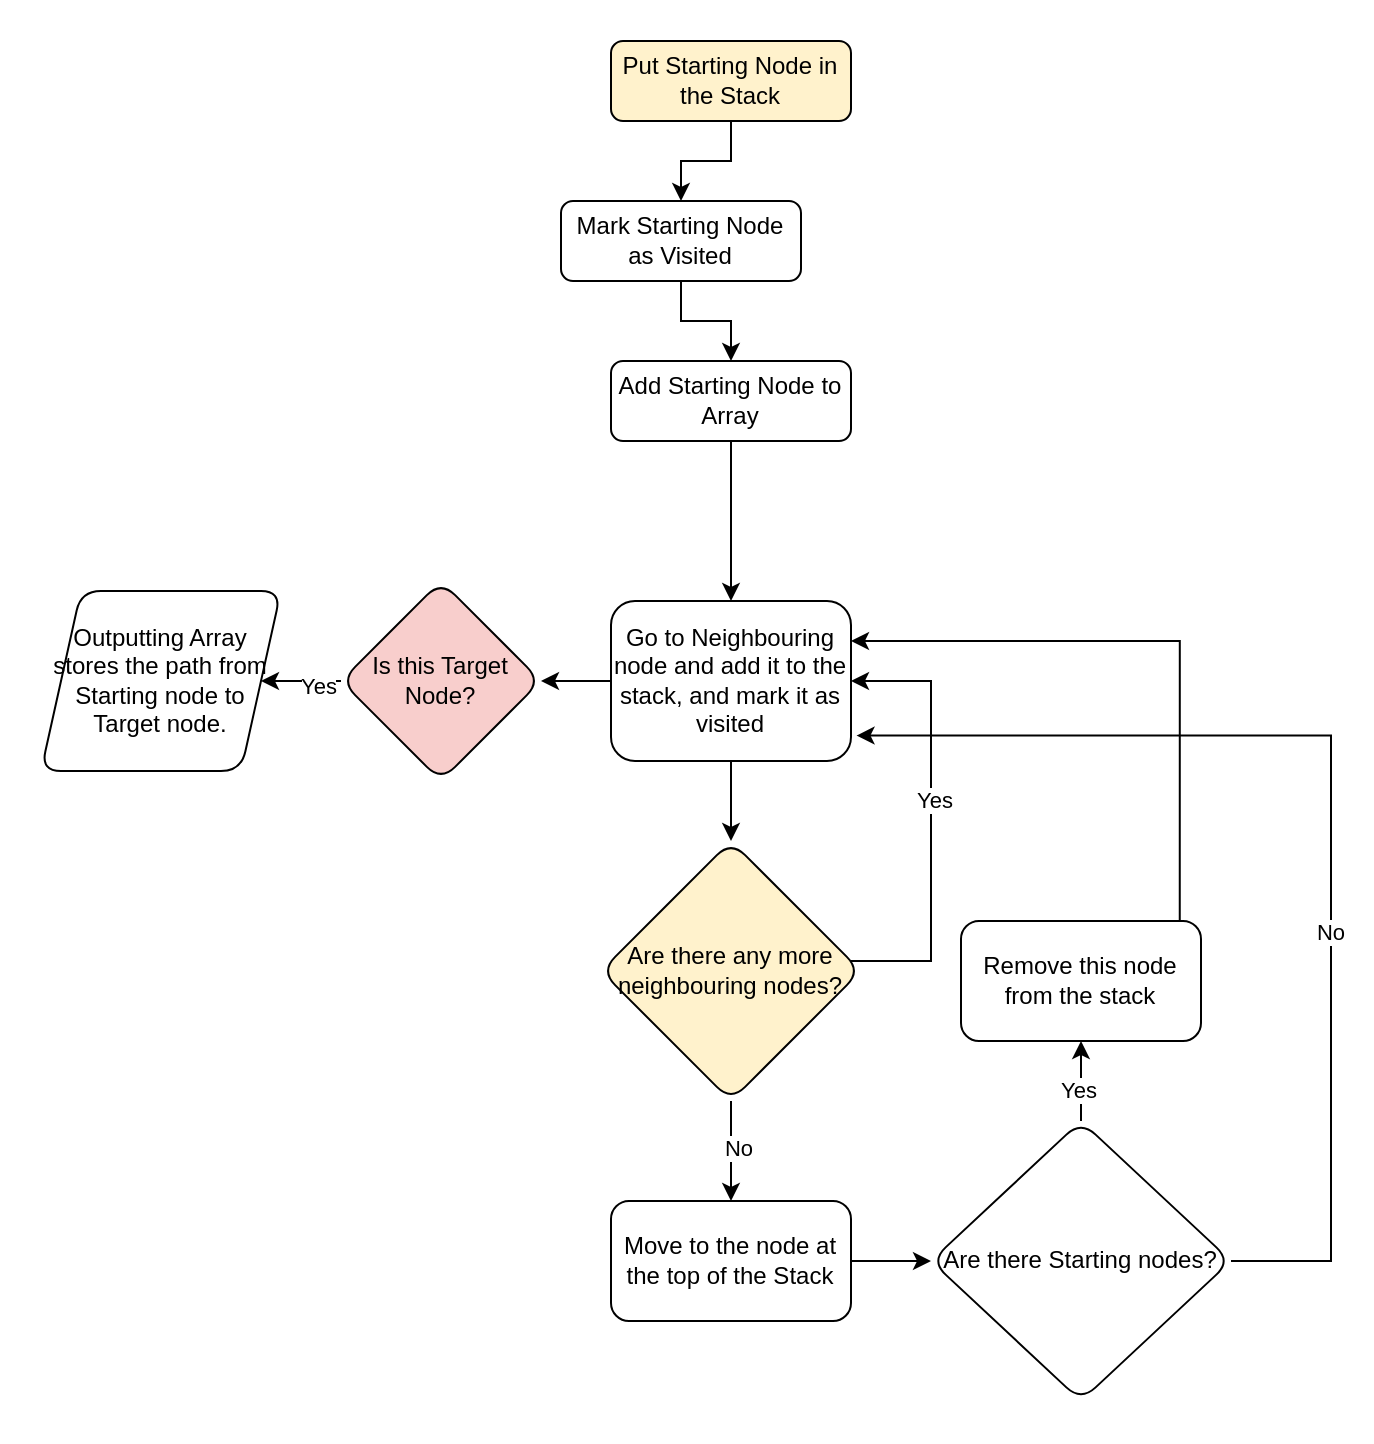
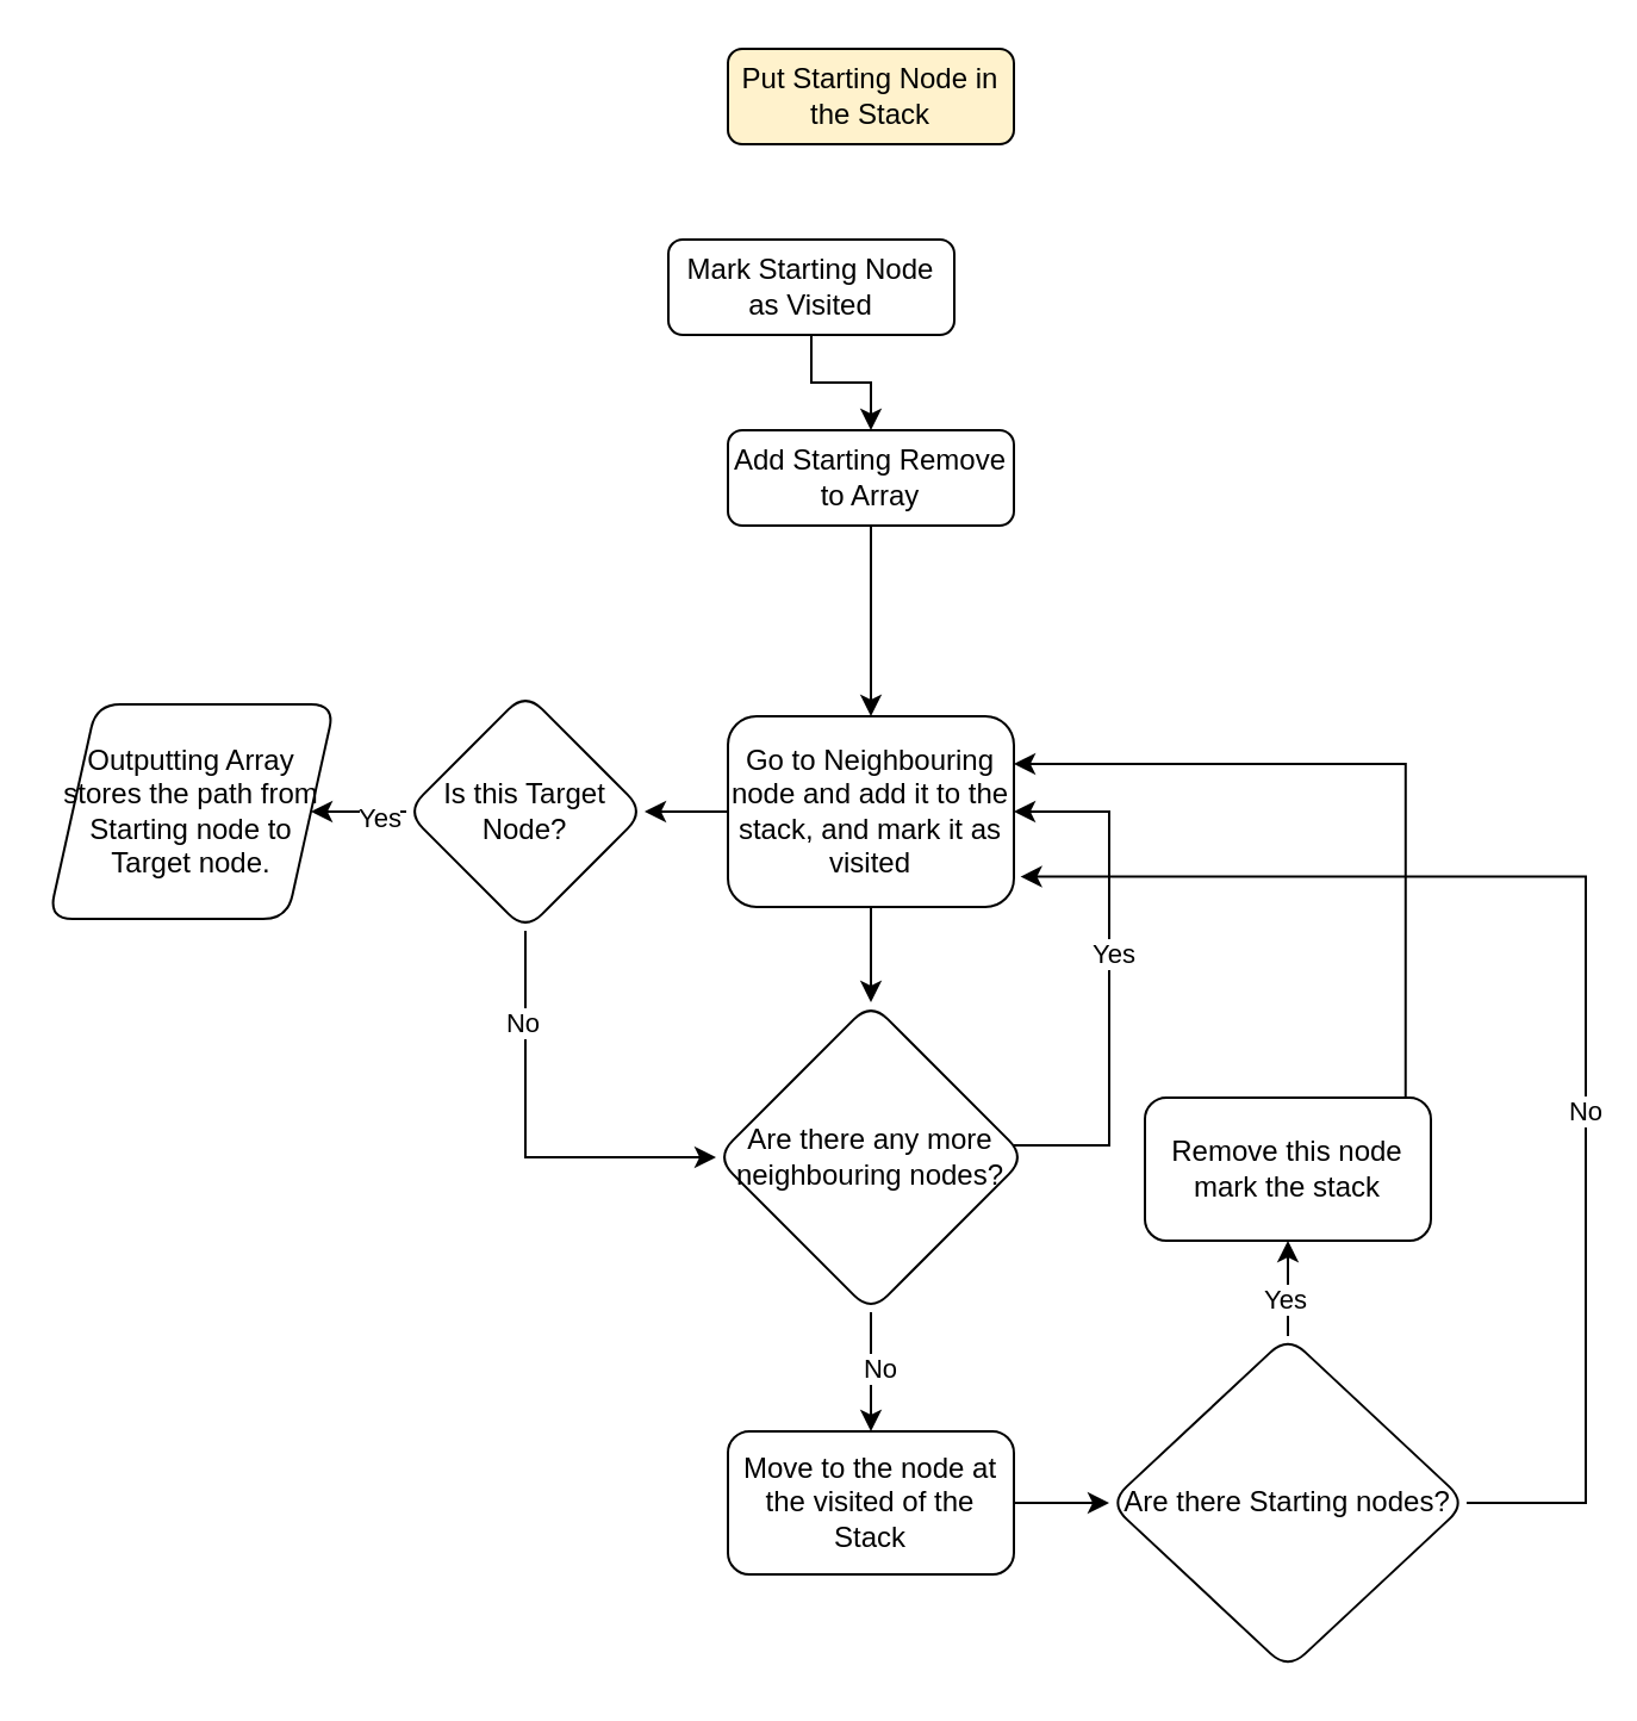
  <mxCell id="0" />
  <mxCell id="1" parent="0" />
- <mxCell id="2" value="" style="edgeStyle=orthogonalEdgeStyle;rounded=0;orthogonalLoop=1;jettySize=auto;html=1;" edge="1" parent="1" source="3" target="5"><mxGeometry relative="1" as="geometry" /></mxCell>
  <mxCell id="3" value="Put Starting Node in the Stack" style="rounded=1;whiteSpace=wrap;html=1;fontSize=12;glass=0;strokeWidth=1;shadow=0;fillColor=#fff2cc;" vertex="1" parent="1"><mxGeometry x="305" y="20" width="120" height="40" as="geometry" /></mxCell>
  <mxCell id="4" value="" style="edgeStyle=orthogonalEdgeStyle;rounded=0;orthogonalLoop=1;jettySize=auto;html=1;" edge="1" parent="1" source="5" target="7"><mxGeometry relative="1" as="geometry" /></mxCell>
  <mxCell id="5" value="Mark Starting Node as Visited" style="rounded=1;whiteSpace=wrap;html=1;fontSize=12;glass=0;strokeWidth=1;shadow=0;" vertex="1" parent="1"><mxGeometry x="280" y="100" width="120" height="40" as="geometry" /></mxCell>
  <mxCell id="6" style="edgeStyle=orthogonalEdgeStyle;rounded=0;orthogonalLoop=1;jettySize=auto;html=1;entryX=0.5;entryY=0;entryDx=0;entryDy=0;" edge="1" parent="1" source="7" target="10"><mxGeometry relative="1" as="geometry" /></mxCell>
- <mxCell id="7" value="Add Starting Node to Array" style="rounded=1;whiteSpace=wrap;html=1;fontSize=12;glass=0;strokeWidth=1;shadow=0;" vertex="1" parent="1"><mxGeometry x="305" y="180" width="120" height="40" as="geometry" /></mxCell>
+ <mxCell id="7" value="Add Starting Remove to Array" style="rounded=1;whiteSpace=wrap;html=1;fontSize=12;glass=0;strokeWidth=1;shadow=0;" vertex="1" parent="1"><mxGeometry x="305" y="180" width="120" height="40" as="geometry" /></mxCell>
  <mxCell id="8" value="" style="edgeStyle=orthogonalEdgeStyle;rounded=0;orthogonalLoop=1;jettySize=auto;html=1;" edge="1" parent="1" source="10" target="15"><mxGeometry relative="1" as="geometry" /></mxCell>
  <mxCell id="9" value="" style="edgeStyle=orthogonalEdgeStyle;rounded=0;orthogonalLoop=1;jettySize=auto;html=1;" edge="1" parent="1" source="10" target="29"><mxGeometry relative="1" as="geometry" /></mxCell>
  <mxCell id="10" value="Go to Neighbouring node and add it to the stack, and mark it as visited" style="rounded=1;whiteSpace=wrap;html=1;fontSize=12;glass=0;strokeWidth=1;shadow=0;" vertex="1" parent="1"><mxGeometry x="305" y="300" width="120" height="80" as="geometry" /></mxCell>
  <mxCell id="11" style="edgeStyle=orthogonalEdgeStyle;rounded=0;orthogonalLoop=1;jettySize=auto;html=1;entryX=1;entryY=0.5;entryDx=0;entryDy=0;" edge="1" parent="1" source="15" target="10"><mxGeometry relative="1" as="geometry"><Array as="points"><mxPoint x="465" y="480" /><mxPoint x="465" y="340" /></Array></mxGeometry></mxCell>
  <mxCell id="12" value="Yes" style="edgeLabel;html=1;align=center;verticalAlign=middle;resizable=0;points=[];" vertex="1" connectable="0" parent="11"><mxGeometry x="0.1" y="-1" relative="1" as="geometry"><mxPoint as="offset" /></mxGeometry></mxCell>
  <mxCell id="13" value="" style="edgeStyle=orthogonalEdgeStyle;rounded=0;orthogonalLoop=1;jettySize=auto;html=1;" edge="1" parent="1" source="15" target="17"><mxGeometry relative="1" as="geometry" /></mxCell>
  <mxCell id="14" value="No" style="edgeLabel;html=1;align=center;verticalAlign=middle;resizable=0;points=[];" vertex="1" connectable="0" parent="13"><mxGeometry x="-0.065" y="3" relative="1" as="geometry"><mxPoint as="offset" /></mxGeometry></mxCell>
- <mxCell id="15" value="Are there any more neighbouring nodes?" style="rhombus;whiteSpace=wrap;html=1;rounded=1;glass=0;strokeWidth=1;shadow=0;fillColor=#fff2cc;" vertex="1" parent="1"><mxGeometry x="300" y="420" width="130" height="130" as="geometry" /></mxCell>
+ <mxCell id="15" value="Are there any more neighbouring nodes?" style="rhombus;whiteSpace=wrap;html=1;rounded=1;glass=0;strokeWidth=1;shadow=0;" vertex="1" parent="1"><mxGeometry x="300" y="420" width="130" height="130" as="geometry" /></mxCell>
  <mxCell id="16" value="" style="edgeStyle=orthogonalEdgeStyle;rounded=0;orthogonalLoop=1;jettySize=auto;html=1;" edge="1" parent="1" source="17" target="22"><mxGeometry relative="1" as="geometry" /></mxCell>
- <mxCell id="17" value="Move to the node at the top of the Stack" style="whiteSpace=wrap;html=1;rounded=1;glass=0;strokeWidth=1;shadow=0;" vertex="1" parent="1"><mxGeometry x="305" y="600" width="120" height="60" as="geometry" /></mxCell>
+ <mxCell id="17" value="Move to the node at the visited of the Stack" style="whiteSpace=wrap;html=1;rounded=1;glass=0;strokeWidth=1;shadow=0;" vertex="1" parent="1"><mxGeometry x="305" y="600" width="120" height="60" as="geometry" /></mxCell>
  <mxCell id="18" value="" style="edgeStyle=orthogonalEdgeStyle;rounded=0;orthogonalLoop=1;jettySize=auto;html=1;" edge="1" parent="1" source="22" target="24"><mxGeometry relative="1" as="geometry" /></mxCell>
  <mxCell id="19" value="Yes" style="edgeLabel;html=1;align=center;verticalAlign=middle;resizable=0;points=[];" vertex="1" connectable="0" parent="18"><mxGeometry x="-0.178" y="2" relative="1" as="geometry"><mxPoint as="offset" /></mxGeometry></mxCell>
  <mxCell id="20" style="edgeStyle=orthogonalEdgeStyle;rounded=0;orthogonalLoop=1;jettySize=auto;html=1;entryX=1.023;entryY=0.841;entryDx=0;entryDy=0;entryPerimeter=0;" edge="1" parent="1" source="22" target="10"><mxGeometry relative="1" as="geometry"><mxPoint x="685" y="380" as="targetPoint" /><Array as="points"><mxPoint x="665" y="630" /><mxPoint x="665" y="367" /></Array></mxGeometry></mxCell>
  <mxCell id="21" value="No" style="edgeLabel;html=1;align=center;verticalAlign=middle;resizable=0;points=[];" vertex="1" connectable="0" parent="20"><mxGeometry x="-0.219" y="1" relative="1" as="geometry"><mxPoint as="offset" /></mxGeometry></mxCell>
  <mxCell id="22" value="Are there Starting nodes?" style="rhombus;whiteSpace=wrap;html=1;rounded=1;glass=0;strokeWidth=1;shadow=0;" vertex="1" parent="1"><mxGeometry x="465" y="560" width="150" height="140" as="geometry" /></mxCell>
  <mxCell id="23" style="edgeStyle=orthogonalEdgeStyle;rounded=0;orthogonalLoop=1;jettySize=auto;html=1;entryX=1;entryY=0.25;entryDx=0;entryDy=0;" edge="1" parent="1" target="10"><mxGeometry relative="1" as="geometry"><mxPoint x="430.01" y="307.92" as="targetPoint" /><mxPoint x="589.376" y="460" as="sourcePoint" /><Array as="points"><mxPoint x="589" y="320" /></Array></mxGeometry></mxCell>
- <mxCell id="24" value="Remove this node from the stack" style="whiteSpace=wrap;html=1;rounded=1;glass=0;strokeWidth=1;shadow=0;" vertex="1" parent="1"><mxGeometry x="480" y="460" width="120" height="60" as="geometry" /></mxCell>
+ <mxCell id="24" value="Remove this node mark the stack" style="whiteSpace=wrap;html=1;rounded=1;glass=0;strokeWidth=1;shadow=0;" vertex="1" parent="1"><mxGeometry x="480" y="460" width="120" height="60" as="geometry" /></mxCell>
  <mxCell id="25" value="" style="edgeStyle=orthogonalEdgeStyle;rounded=0;orthogonalLoop=1;jettySize=auto;html=1;" edge="1" parent="1" source="29" target="30"><mxGeometry relative="1" as="geometry" /></mxCell>
  <mxCell id="26" value="Yes" style="edgeLabel;html=1;align=center;verticalAlign=middle;resizable=0;points=[];" vertex="1" connectable="0" parent="25"><mxGeometry x="-0.593" y="2" relative="1" as="geometry"><mxPoint as="offset" /></mxGeometry></mxCell>
- <mxCell id="29" value="Is this Target Node?" style="rhombus;whiteSpace=wrap;html=1;rounded=1;glass=0;strokeWidth=1;shadow=0;fillColor=#f8cecc;" vertex="1" parent="1"><mxGeometry x="170" y="290" width="100" height="100" as="geometry" /></mxCell>
+ <mxCell id="27" style="edgeStyle=orthogonalEdgeStyle;rounded=0;orthogonalLoop=1;jettySize=auto;html=1;exitX=0.5;exitY=1;exitDx=0;exitDy=0;entryX=0;entryY=0.5;entryDx=0;entryDy=0;" edge="1" parent="1" source="29" target="15"><mxGeometry relative="1" as="geometry" /></mxCell>
+ <mxCell id="28" value="No" style="edgeLabel;html=1;align=center;verticalAlign=middle;resizable=0;points=[];" vertex="1" connectable="0" parent="27"><mxGeometry x="-0.567" y="-2" relative="1" as="geometry"><mxPoint as="offset" /></mxGeometry></mxCell>
+ <mxCell id="29" value="Is this Target Node?" style="rhombus;whiteSpace=wrap;html=1;rounded=1;glass=0;strokeWidth=1;shadow=0;" vertex="1" parent="1"><mxGeometry x="170" y="290" width="100" height="100" as="geometry" /></mxCell>
  <mxCell id="30" value="Outputting Array stores the path from Starting node to Target node." style="shape=parallelogram;perimeter=parallelogramPerimeter;whiteSpace=wrap;html=1;fixedSize=1;rounded=1;glass=0;strokeWidth=1;shadow=0;" vertex="1" parent="1"><mxGeometry x="20" y="295" width="120" height="90" as="geometry" /></mxCell>
